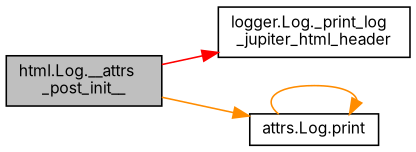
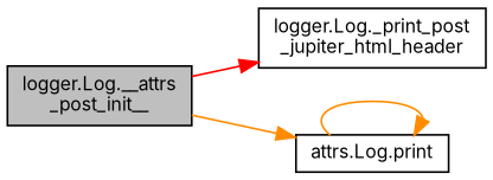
  digraph {
    fontname=Inter
    rankdir=LR
    node [color=black fillcolor=white fontname=Inter fontsize=10 shape=record style=filled]
    edge [color=darkorange fontname=Inter fontsize=10 labelfontname=Helvetica labelfontsize=10 style=solid]
-   n1 [fillcolor=grey75 fontcolor=black height=0.2 label="html.Log.__attrs\l_post_init__" width=0.4]
-   n2 [height=0.2 label="logger.Log._print_log\l_jupiter_html_header" width=0.4]
+   n1 [fillcolor=grey75 fontcolor=black height=0.2 label="logger.Log.__attrs\l_post_init__" width=0.4]
+   n2 [height=0.2 label="logger.Log._print_post\l_jupiter_html_header" width=0.4]
    n3 [height=0.2 label="attrs.Log.print" width=0.4]
    n1 -> n2 [color=red]
    n1 -> n3
    n3 -> n3
  }
